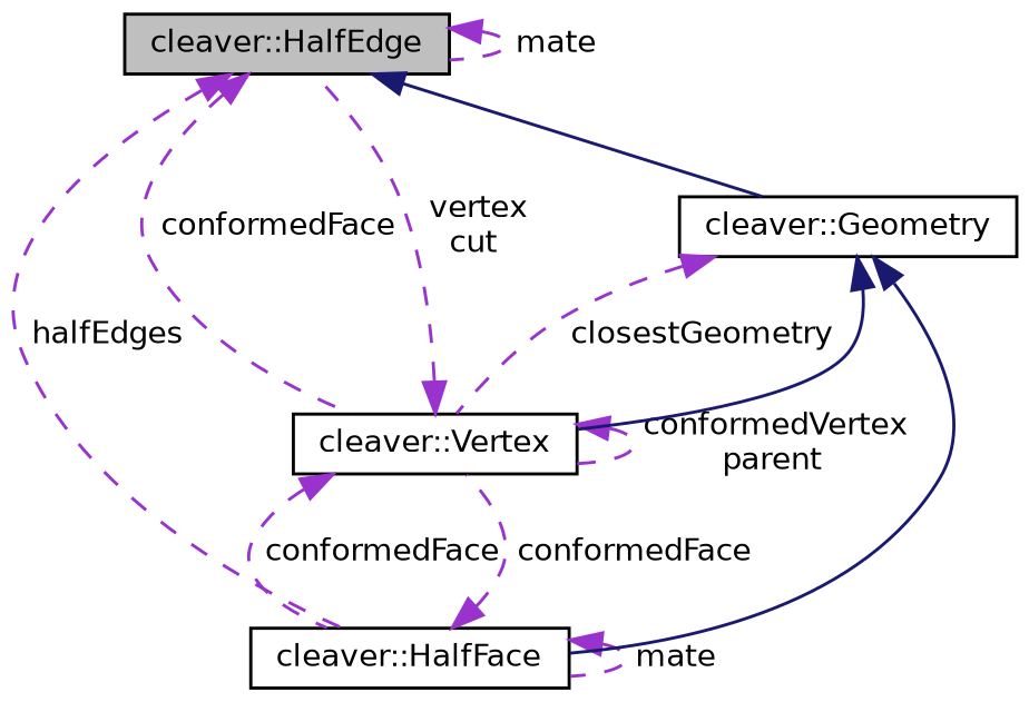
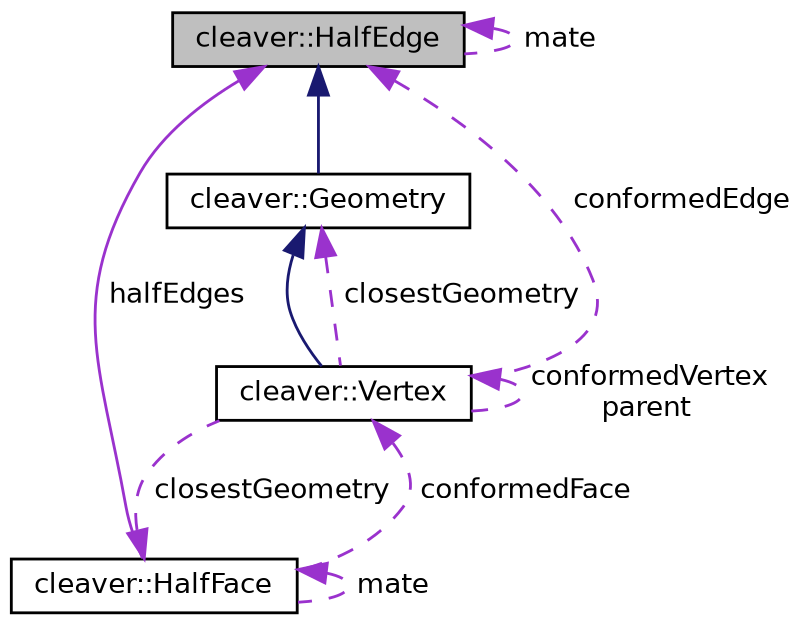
  digraph {
    node [color=black fillcolor=white fontname=Helvetica fontsize=10 shape=record style=filled]
    edge [color=darkorchid3 dir=back fontname=Helvetica fontsize=10 labelfontname=Helvetica labelfontsize=10 style=dashed]
    n1 [fillcolor=grey75 fontcolor=black height=0.2 label="cleaver::HalfEdge" width=0.4]
    n2 [height=0.2 label="cleaver::Vertex" width=0.4]
    n3 [height=0.2 label="cleaver::HalfFace" width=0.4]
    n4 [height=0.2 label="cleaver::Geometry" width=0.4]
    n1 -> n1 [label=" mate"]
-   n1 -> n2 [label=" conformedFace"]
-   n1 -> n3 [label=" halfEdges"]
+   n1 -> n2 [label=" conformedEdge"]
+   n1 -> n3 [label=" halfEdges" style=solid]
    n1 -> n4 [color=midnightblue style=solid]
-   n2 -> n1 [label=" vertex\ncut"]
    n2 -> n2 [label=" conformedVertex\nparent"]
    n2 -> n3 [label=" conformedFace"]
-   n3 -> n2 [label=" conformedFace"]
+   n3 -> n2 [label=" closestGeometry"]
    n3 -> n3 [label=" mate"]
    n4 -> n2 [color=midnightblue style=solid]
    n4 -> n2 [label=" closestGeometry"]
-   n4 -> n3 [color=midnightblue style=solid]
  }
